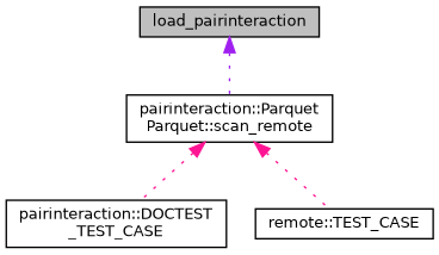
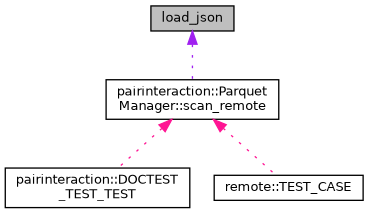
  digraph {
    rankdir=TB
    node [color=black fontname=Helvetica fontsize=10 shape=record]
    edge [color=deeppink dir=back fontname=Helvetica fontsize=10 labelfontname=Helvetica labelfontsize=10 style=dotted]
-   n1 [fillcolor=grey75 fontcolor=black height=0.2 label=load_pairinteraction style=filled width=0.4]
-   n2 [height=0.2 label="pairinteraction::Parquet\lParquet::scan_remote" width=0.4]
-   n3 [height=0.2 label="pairinteraction::DOCTEST\l_TEST_CASE" width=0.4]
+   n1 [fillcolor=grey75 fontcolor=black height=0.2 label=load_json style=filled width=0.4]
+   n2 [height=0.2 label="pairinteraction::Parquet\lManager::scan_remote" width=0.4]
+   n3 [height=0.2 label="pairinteraction::DOCTEST\l_TEST_TEST" width=0.4]
    n4 [height=0.2 label="remote::TEST_CASE" width=0.4]
    n1 -> n2 [color=purple]
    n2 -> n3
    n2 -> n4
  }
